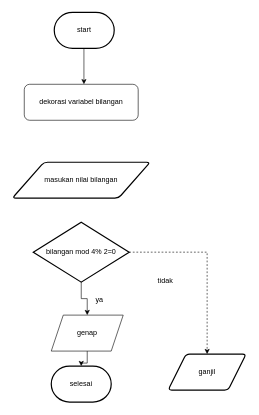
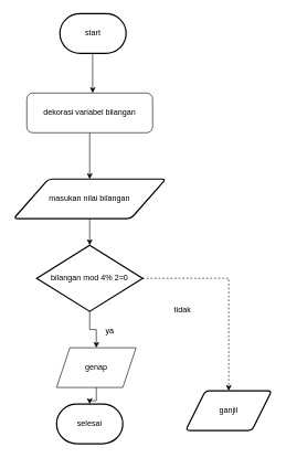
  <mxCell id="0" />
  <mxCell id="1" parent="0" />
  <mxCell id="2" value="start" style="strokeWidth=2;html=1;shape=mxgraph.flowchart.terminator;whiteSpace=wrap;" vertex="1" parent="1"><mxGeometry x="90" y="20" width="100" height="60" as="geometry" /></mxCell>
  <mxCell id="3" value="" style="endArrow=classic;html=1;rounded=0;" edge="1" parent="1"><mxGeometry width="50" height="50" relative="1" as="geometry"><mxPoint x="139.5" y="80" as="sourcePoint" /><mxPoint x="139.5" y="140" as="targetPoint" /></mxGeometry></mxCell>
+ <mxCell id="4" value="" style="edgeStyle=orthogonalEdgeStyle;rounded=0;orthogonalLoop=1;jettySize=auto;html=1;" edge="1" parent="1" source="5" target="8"><mxGeometry relative="1" as="geometry" /></mxCell>
  <mxCell id="5" value="masukan nilai bilangan " style="shape=parallelogram;html=1;strokeWidth=2;perimeter=parallelogramPerimeter;whiteSpace=wrap;rounded=1;arcSize=12;size=0.23;" vertex="1" parent="1"><mxGeometry x="20" y="270" width="230" height="60" as="geometry" /></mxCell>
  <mxCell id="6" value="" style="edgeStyle=orthogonalEdgeStyle;rounded=0;orthogonalLoop=1;jettySize=auto;html=1;" edge="1" parent="1" source="16" target="10"><mxGeometry relative="1" as="geometry" /></mxCell>
  <mxCell id="7" value="" style="edgeStyle=orthogonalEdgeStyle;rounded=0;orthogonalLoop=1;jettySize=auto;html=1;dashed=1;" edge="1" parent="1" source="8" target="9"><mxGeometry relative="1" as="geometry" /></mxCell>
  <mxCell id="8" value="bilangan mod 4% 2=0" style="strokeWidth=2;html=1;shape=mxgraph.flowchart.decision;whiteSpace=wrap;" vertex="1" parent="1"><mxGeometry x="55" y="370" width="160" height="100" as="geometry" /></mxCell>
  <mxCell id="9" value="ganjil " style="shape=parallelogram;html=1;strokeWidth=2;perimeter=parallelogramPerimeter;whiteSpace=wrap;rounded=1;arcSize=12;size=0.23;" vertex="1" parent="1"><mxGeometry x="280" y="590" width="130" height="60" as="geometry" /></mxCell>
  <mxCell id="10" value="selesai " style="strokeWidth=2;html=1;shape=mxgraph.flowchart.terminator;whiteSpace=wrap;" vertex="1" parent="1"><mxGeometry x="85" y="610" width="100" height="60" as="geometry" /></mxCell>
+ <mxCell id="11" value="" style="edgeStyle=orthogonalEdgeStyle;rounded=0;orthogonalLoop=1;jettySize=auto;html=1;" edge="1" parent="1" source="12" target="5"><mxGeometry relative="1" as="geometry" /></mxCell>
  <mxCell id="12" value="dekorasi variabel bilangan " style="rounded=1;whiteSpace=wrap;html=1;" vertex="1" parent="1"><mxGeometry x="40" y="140" width="190" height="60" as="geometry" /></mxCell>
  <mxCell id="13" value="tidak " style="text;html=1;align=center;verticalAlign=middle;resizable=0;points=[];autosize=1;strokeColor=none;fillColor=none;" vertex="1" parent="1"><mxGeometry x="250" y="453" width="50" height="30" as="geometry" /></mxCell>
  <mxCell id="14" value="ya " style="text;html=1;align=center;verticalAlign=middle;resizable=0;points=[];autosize=1;strokeColor=none;fillColor=none;" vertex="1" parent="1"><mxGeometry x="145" y="485" width="40" height="30" as="geometry" /></mxCell>
  <mxCell id="15" value="" style="edgeStyle=orthogonalEdgeStyle;rounded=0;orthogonalLoop=1;jettySize=auto;html=1;" edge="1" parent="1" source="8" target="16"><mxGeometry relative="1" as="geometry"><mxPoint x="135" y="470" as="sourcePoint" /><mxPoint x="135" y="610" as="targetPoint" /></mxGeometry></mxCell>
  <mxCell id="16" value="genap " style="shape=parallelogram;perimeter=parallelogramPerimeter;whiteSpace=wrap;html=1;fixedSize=1;" vertex="1" parent="1"><mxGeometry x="85" y="525" width="120" height="60" as="geometry" /></mxCell>
